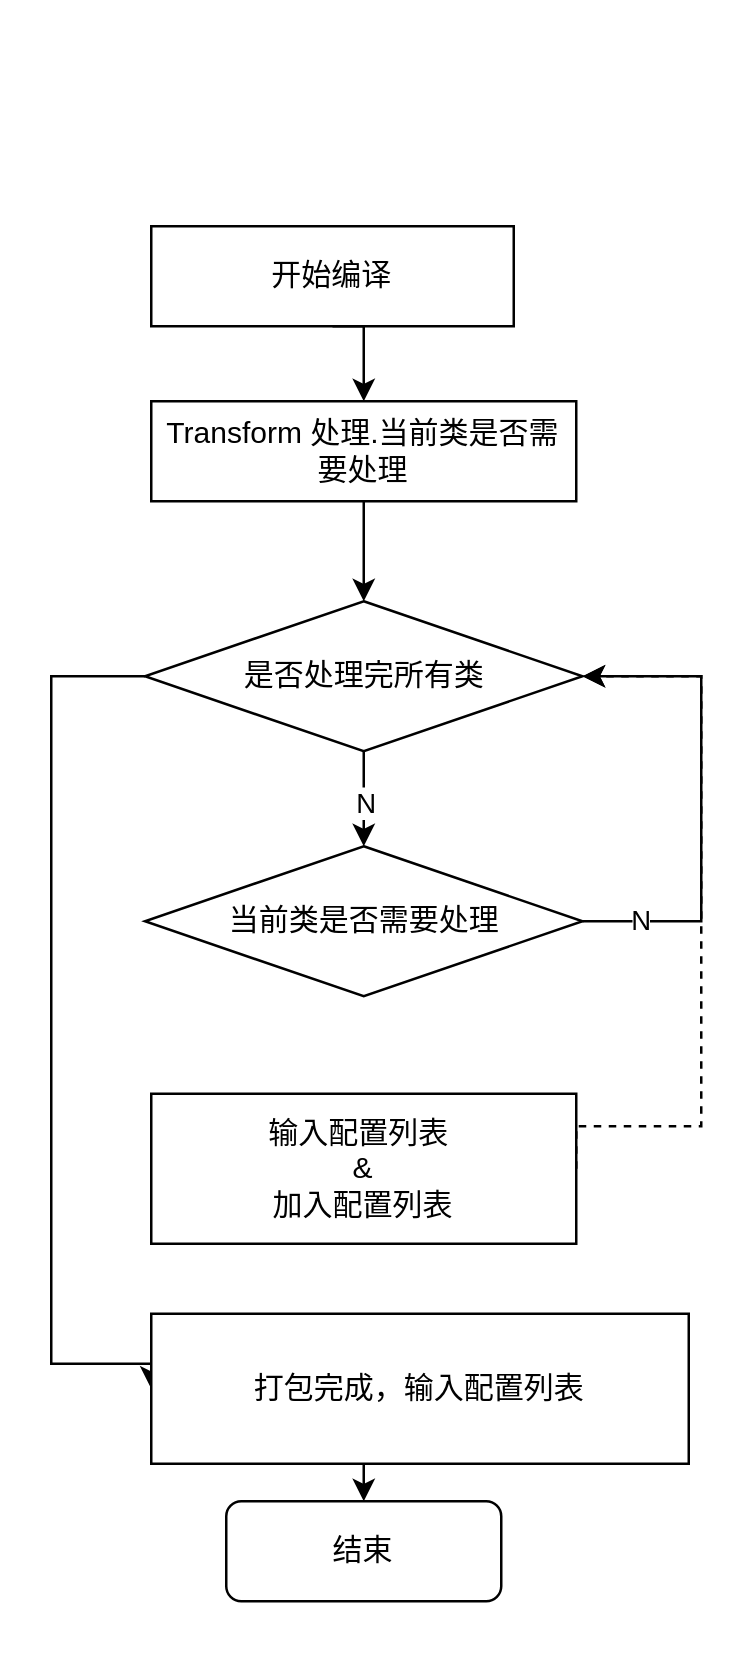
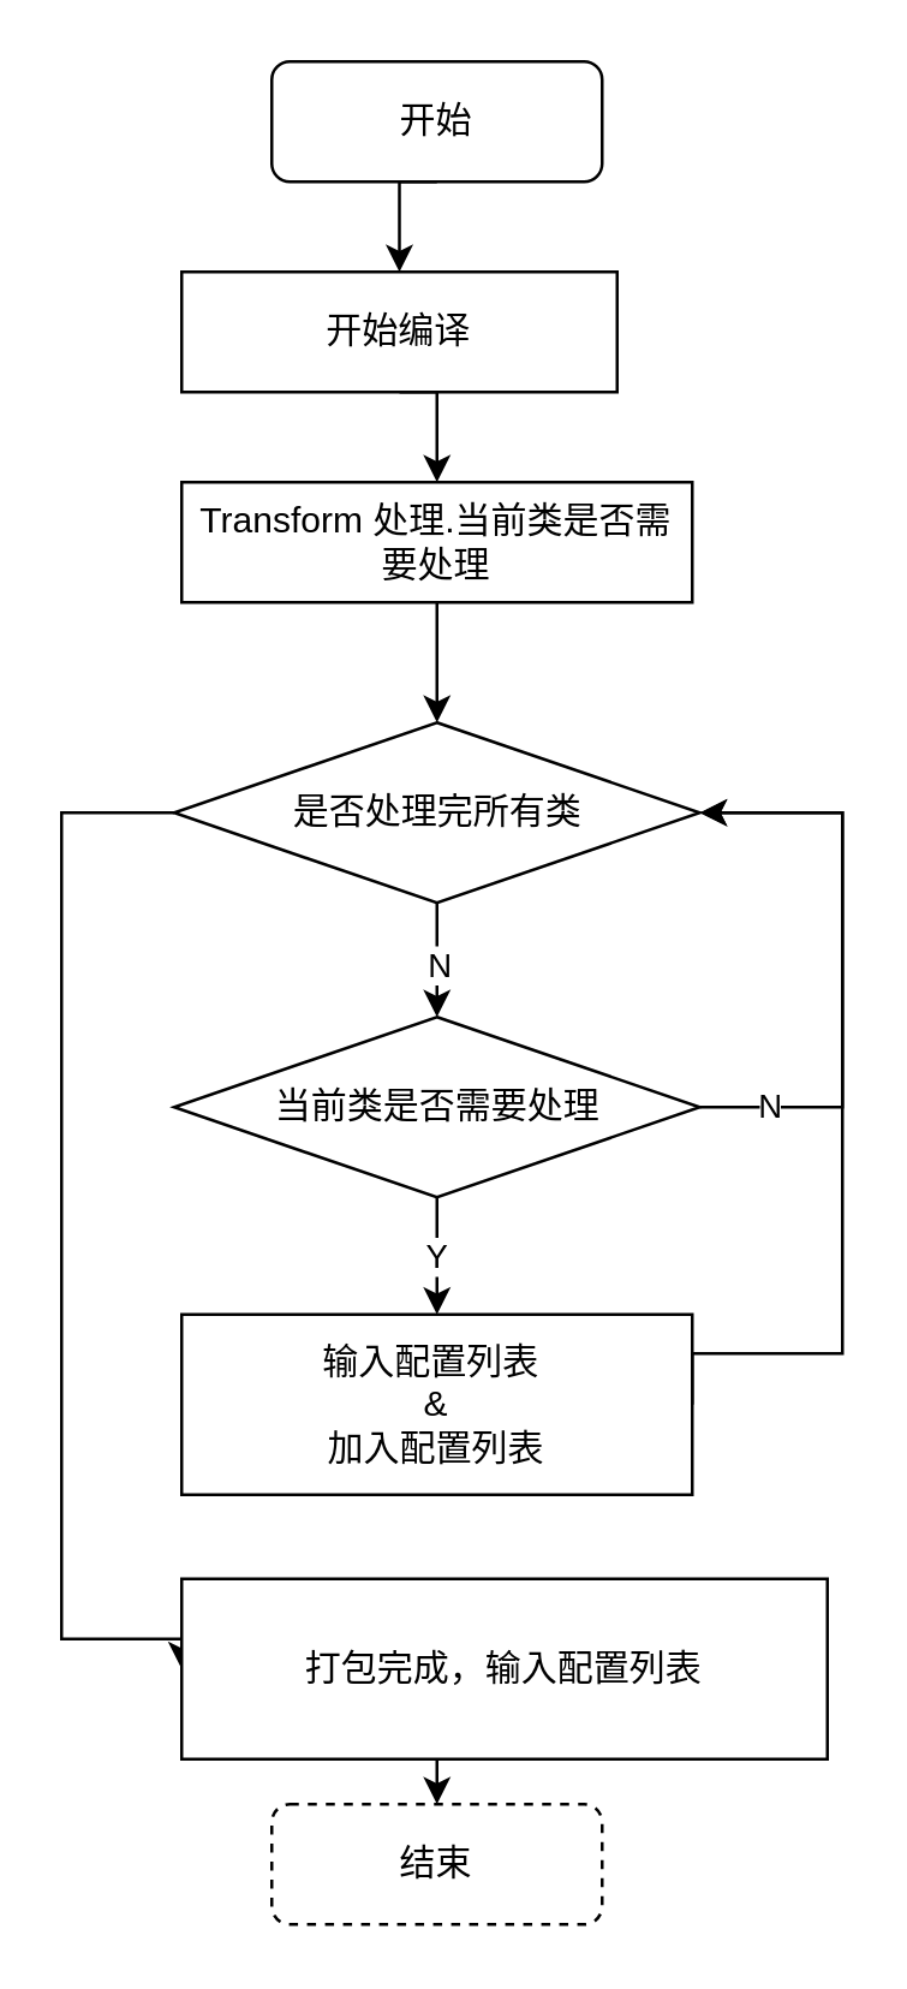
  <mxCell id="0" />
  <mxCell id="1" parent="0" />
+ <mxCell id="2" style="edgeStyle=orthogonalEdgeStyle;rounded=0;orthogonalLoop=1;jettySize=auto;html=1;exitX=0.5;exitY=1;exitDx=0;exitDy=0;entryX=0.5;entryY=0;entryDx=0;entryDy=0;" edge="1" parent="1" source="3" target="5"><mxGeometry relative="1" as="geometry" /></mxCell>
+ <mxCell id="3" value="开始" style="rounded=1;whiteSpace=wrap;html=1;" parent="1" vertex="1"><mxGeometry x="90" y="20" width="110" height="40" as="geometry" /></mxCell>
  <mxCell id="4" style="edgeStyle=orthogonalEdgeStyle;rounded=0;orthogonalLoop=1;jettySize=auto;html=1;exitX=0.5;exitY=1;exitDx=0;exitDy=0;entryX=0.5;entryY=0;entryDx=0;entryDy=0;" edge="1" parent="1" source="5" target="7"><mxGeometry relative="1" as="geometry" /></mxCell>
  <mxCell id="5" value="开始编译" style="rounded=0;whiteSpace=wrap;html=1;" vertex="1" parent="1"><mxGeometry x="60" y="90" width="145" height="40" as="geometry" /></mxCell>
  <mxCell id="6" value="" style="edgeStyle=orthogonalEdgeStyle;rounded=0;orthogonalLoop=1;jettySize=auto;html=1;" edge="1" parent="1" source="7" target="11"><mxGeometry relative="1" as="geometry" /></mxCell>
  <mxCell id="7" value="Transform 处理.当前类是否需要处理" style="rounded=0;whiteSpace=wrap;html=1;" vertex="1" parent="1"><mxGeometry x="60" y="160" width="170" height="40" as="geometry" /></mxCell>
  <mxCell id="8" style="edgeStyle=orthogonalEdgeStyle;rounded=0;orthogonalLoop=1;jettySize=auto;html=1;exitX=0.5;exitY=1;exitDx=0;exitDy=0;entryX=0.5;entryY=0;entryDx=0;entryDy=0;" edge="1" parent="1" source="11" target="16"><mxGeometry relative="1" as="geometry" /></mxCell>
  <mxCell id="9" value="N" style="edgeLabel;html=1;align=center;verticalAlign=middle;resizable=0;points=[];" vertex="1" connectable="0" parent="8"><mxGeometry x="0.067" y="1" relative="1" as="geometry"><mxPoint x="-1" as="offset" /></mxGeometry></mxCell>
  <mxCell id="10" style="edgeStyle=orthogonalEdgeStyle;rounded=0;orthogonalLoop=1;jettySize=auto;html=1;exitX=0;exitY=0.5;exitDx=0;exitDy=0;entryX=0;entryY=0.5;entryDx=0;entryDy=0;" edge="1" parent="1" source="11" target="18"><mxGeometry relative="1" as="geometry"><Array as="points"><mxPoint x="20" y="270" /><mxPoint x="20" y="545" /></Array></mxGeometry></mxCell>
  <mxCell id="11" value="是否处理完所有类" style="rhombus;whiteSpace=wrap;html=1;rounded=0;" vertex="1" parent="1"><mxGeometry x="57.5" y="240" width="175" height="60" as="geometry" /></mxCell>
- <mxCell id="12" style="edgeStyle=orthogonalEdgeStyle;rounded=0;orthogonalLoop=1;jettySize=auto;html=1;exitX=1;exitY=0.5;exitDx=0;exitDy=0;entryX=1;entryY=0.5;entryDx=0;entryDy=0;dashed=1;" edge="1" parent="1" source="13" target="11"><mxGeometry relative="1" as="geometry"><Array as="points"><mxPoint x="280" y="450" /><mxPoint x="280" y="270" /></Array></mxGeometry></mxCell>
+ <mxCell id="12" style="edgeStyle=orthogonalEdgeStyle;rounded=0;orthogonalLoop=1;jettySize=auto;html=1;exitX=1;exitY=0.5;exitDx=0;exitDy=0;entryX=1;entryY=0.5;entryDx=0;entryDy=0;" edge="1" parent="1" source="13" target="11"><mxGeometry relative="1" as="geometry"><Array as="points"><mxPoint x="280" y="450" /><mxPoint x="280" y="270" /></Array></mxGeometry></mxCell>
  <mxCell id="13" value="输入配置列表&amp;nbsp;&lt;br&gt;&amp;amp;&lt;br&gt;加入配置列表" style="rounded=0;whiteSpace=wrap;html=1;" vertex="1" parent="1"><mxGeometry x="60" y="437" width="170" height="60" as="geometry" /></mxCell>
+ <mxCell id="14" value="Y" style="edgeStyle=orthogonalEdgeStyle;rounded=0;orthogonalLoop=1;jettySize=auto;html=1;exitX=0.5;exitY=1;exitDx=0;exitDy=0;entryX=0.5;entryY=0;entryDx=0;entryDy=0;" edge="1" parent="1" source="16" target="13"><mxGeometry relative="1" as="geometry" /></mxCell>
  <mxCell id="15" value="N" style="edgeStyle=orthogonalEdgeStyle;rounded=0;orthogonalLoop=1;jettySize=auto;html=1;exitX=1;exitY=0.5;exitDx=0;exitDy=0;entryX=1;entryY=0.5;entryDx=0;entryDy=0;" edge="1" parent="1" source="16" target="11"><mxGeometry x="-0.759" relative="1" as="geometry"><Array as="points"><mxPoint x="280" y="368" /><mxPoint x="280" y="270" /></Array><mxPoint as="offset" /></mxGeometry></mxCell>
  <mxCell id="16" value="当前类是否需要处理" style="rhombus;whiteSpace=wrap;html=1;rounded=0;" vertex="1" parent="1"><mxGeometry x="57.5" y="338" width="175" height="60" as="geometry" /></mxCell>
  <mxCell id="17" style="edgeStyle=orthogonalEdgeStyle;rounded=0;orthogonalLoop=1;jettySize=auto;html=1;exitX=0.5;exitY=1;exitDx=0;exitDy=0;entryX=0.5;entryY=0;entryDx=0;entryDy=0;" edge="1" parent="1" source="18" target="19"><mxGeometry relative="1" as="geometry" /></mxCell>
  <mxCell id="18" value="打包完成，输入配置列表" style="rounded=0;whiteSpace=wrap;html=1;" vertex="1" parent="1"><mxGeometry x="60" y="525" width="215" height="60" as="geometry" /></mxCell>
- <mxCell id="19" value="结束" style="rounded=1;whiteSpace=wrap;html=1;" vertex="1" parent="1"><mxGeometry x="90" y="600" width="110" height="40" as="geometry" /></mxCell>
+ <mxCell id="19" value="结束" style="rounded=1;whiteSpace=wrap;html=1;dashed=1;" vertex="1" parent="1"><mxGeometry x="90" y="600" width="110" height="40" as="geometry" /></mxCell>
